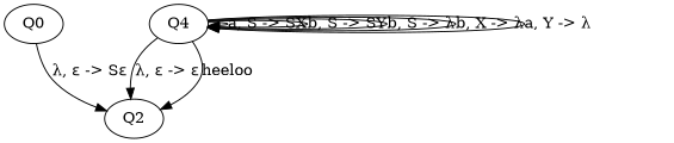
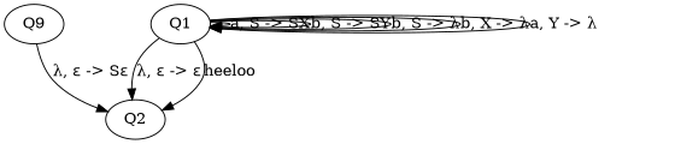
  digraph {
    rankdir=TB
-   Q0
+   Q0 [label=Q9]
    Q2
-   Q1 [label=Q4]
+   Q1
    Q0 -> Q2 [label="λ, ε -> Sε"]
    Q1 -> Q2 [label="λ, ε -> ε"]
    Q1 -> Q2 [label=heeloo]
    Q1 -> Q1 [label="a, S -> SX"]
    Q1 -> Q1 [label="b, S -> SY"]
    Q1 -> Q1 [label="b, S -> λ"]
    Q1 -> Q1 [label="b, X -> λ"]
    Q1 -> Q1 [label="a, Y -> λ"]
  }
